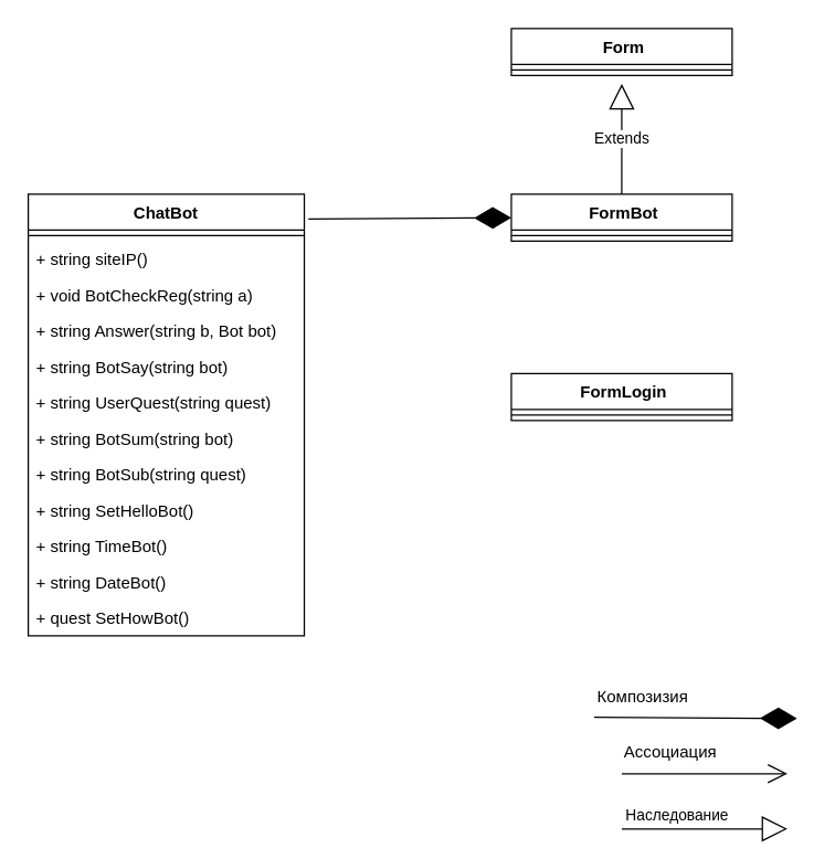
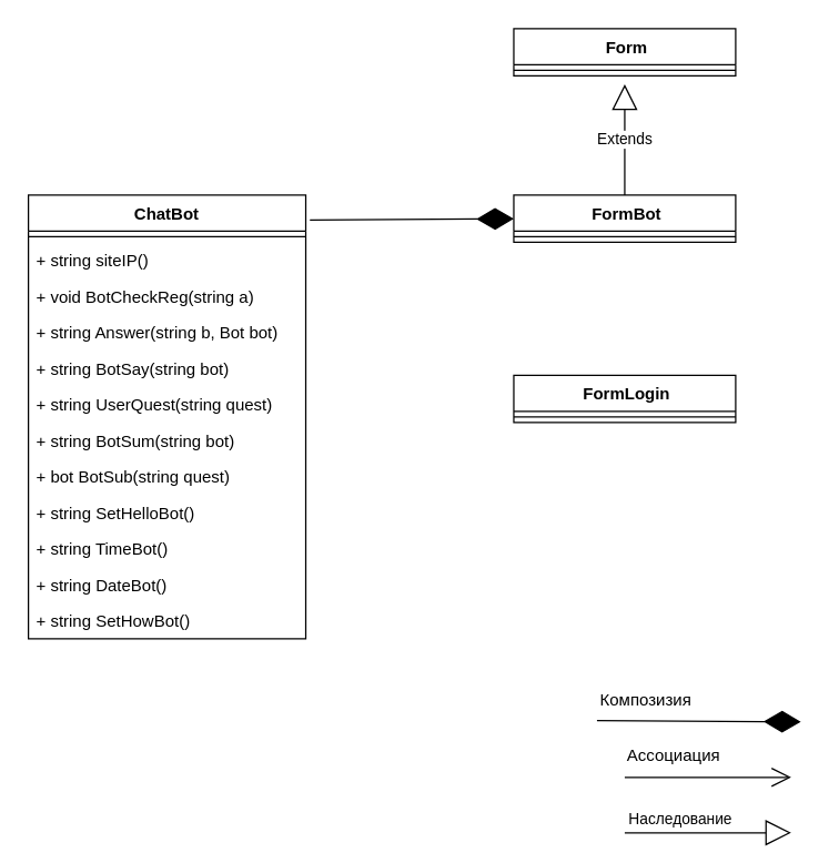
  <mxCell id="0" />
  <mxCell id="1" parent="0" />
  <mxCell id="2" value="ChatBot" style="swimlane;fontStyle=1;align=center;verticalAlign=top;childLayout=stackLayout;horizontal=1;startSize=26;horizontalStack=0;resizeParent=1;resizeParentMax=0;resizeLast=0;collapsible=1;marginBottom=0;" parent="1" vertex="1"><mxGeometry x="20" y="140" width="200" height="320" as="geometry" /></mxCell>
  <mxCell id="3" value="" style="line;strokeWidth=1;fillColor=none;align=left;verticalAlign=middle;spacingTop=-1;spacingLeft=3;spacingRight=3;rotatable=0;labelPosition=right;points=[];portConstraint=eastwest;strokeColor=inherit;" parent="2" vertex="1"><mxGeometry y="26" width="200" height="8" as="geometry" /></mxCell>
  <mxCell id="4" value="+ string siteIP()" style="text;strokeColor=none;fillColor=none;align=left;verticalAlign=top;spacingLeft=4;spacingRight=4;overflow=hidden;rotatable=0;points=[[0,0.5],[1,0.5]];portConstraint=eastwest;" parent="2" vertex="1"><mxGeometry y="34" width="200" height="26" as="geometry" /></mxCell>
  <mxCell id="5" value="+ void BotCheckReg(string a)" style="text;strokeColor=none;fillColor=none;align=left;verticalAlign=top;spacingLeft=4;spacingRight=4;overflow=hidden;rotatable=0;points=[[0,0.5],[1,0.5]];portConstraint=eastwest;" parent="2" vertex="1"><mxGeometry y="60" width="200" height="26" as="geometry" /></mxCell>
  <mxCell id="6" value="+ string Answer(string b, Bot bot)" style="text;strokeColor=none;fillColor=none;align=left;verticalAlign=top;spacingLeft=4;spacingRight=4;overflow=hidden;rotatable=0;points=[[0,0.5],[1,0.5]];portConstraint=eastwest;" parent="2" vertex="1"><mxGeometry y="86" width="200" height="26" as="geometry" /></mxCell>
  <mxCell id="7" value="+ string BotSay(string bot)" style="text;strokeColor=none;fillColor=none;align=left;verticalAlign=top;spacingLeft=4;spacingRight=4;overflow=hidden;rotatable=0;points=[[0,0.5],[1,0.5]];portConstraint=eastwest;" parent="2" vertex="1"><mxGeometry y="112" width="200" height="26" as="geometry" /></mxCell>
  <mxCell id="8" value="+ string UserQuest(string quest)" style="text;strokeColor=none;fillColor=none;align=left;verticalAlign=top;spacingLeft=4;spacingRight=4;overflow=hidden;rotatable=0;points=[[0,0.5],[1,0.5]];portConstraint=eastwest;" parent="2" vertex="1"><mxGeometry y="138" width="200" height="26" as="geometry" /></mxCell>
  <mxCell id="9" value="+ string BotSum(string bot)" style="text;strokeColor=none;fillColor=none;align=left;verticalAlign=top;spacingLeft=4;spacingRight=4;overflow=hidden;rotatable=0;points=[[0,0.5],[1,0.5]];portConstraint=eastwest;" parent="2" vertex="1"><mxGeometry y="164" width="200" height="26" as="geometry" /></mxCell>
- <mxCell id="10" value="+ string BotSub(string quest)" style="text;strokeColor=none;fillColor=none;align=left;verticalAlign=top;spacingLeft=4;spacingRight=4;overflow=hidden;rotatable=0;points=[[0,0.5],[1,0.5]];portConstraint=eastwest;" parent="2" vertex="1"><mxGeometry y="190" width="200" height="26" as="geometry" /></mxCell>
+ <mxCell id="10" value="+ bot BotSub(string quest)" style="text;strokeColor=none;fillColor=none;align=left;verticalAlign=top;spacingLeft=4;spacingRight=4;overflow=hidden;rotatable=0;points=[[0,0.5],[1,0.5]];portConstraint=eastwest;" parent="2" vertex="1"><mxGeometry y="190" width="200" height="26" as="geometry" /></mxCell>
  <mxCell id="11" value="+ string SetHelloBot()" style="text;strokeColor=none;fillColor=none;align=left;verticalAlign=top;spacingLeft=4;spacingRight=4;overflow=hidden;rotatable=0;points=[[0,0.5],[1,0.5]];portConstraint=eastwest;" parent="2" vertex="1"><mxGeometry y="216" width="200" height="26" as="geometry" /></mxCell>
  <mxCell id="12" value="+ string TimeBot()" style="text;strokeColor=none;fillColor=none;align=left;verticalAlign=top;spacingLeft=4;spacingRight=4;overflow=hidden;rotatable=0;points=[[0,0.5],[1,0.5]];portConstraint=eastwest;" parent="2" vertex="1"><mxGeometry y="242" width="200" height="26" as="geometry" /></mxCell>
  <mxCell id="13" value="+ string DateBot()" style="text;strokeColor=none;fillColor=none;align=left;verticalAlign=top;spacingLeft=4;spacingRight=4;overflow=hidden;rotatable=0;points=[[0,0.5],[1,0.5]];portConstraint=eastwest;" parent="2" vertex="1"><mxGeometry y="268" width="200" height="26" as="geometry" /></mxCell>
- <mxCell id="14" value="+ quest SetHowBot()" style="text;strokeColor=none;fillColor=none;align=left;verticalAlign=top;spacingLeft=4;spacingRight=4;overflow=hidden;rotatable=0;points=[[0,0.5],[1,0.5]];portConstraint=eastwest;" parent="2" vertex="1"><mxGeometry y="294" width="200" height="26" as="geometry" /></mxCell>
+ <mxCell id="14" value="+ string SetHowBot()" style="text;strokeColor=none;fillColor=none;align=left;verticalAlign=top;spacingLeft=4;spacingRight=4;overflow=hidden;rotatable=0;points=[[0,0.5],[1,0.5]];portConstraint=eastwest;" parent="2" vertex="1"><mxGeometry y="294" width="200" height="26" as="geometry" /></mxCell>
  <mxCell id="15" value=" FormBot" style="swimlane;fontStyle=1;align=center;verticalAlign=top;childLayout=stackLayout;horizontal=1;startSize=26;horizontalStack=0;resizeParent=1;resizeParentMax=0;resizeLast=0;collapsible=1;marginBottom=0;" parent="1" vertex="1"><mxGeometry x="370" y="140" width="160" height="34" as="geometry" /></mxCell>
  <mxCell id="16" value="" style="line;strokeWidth=1;fillColor=none;align=left;verticalAlign=middle;spacingTop=-1;spacingLeft=3;spacingRight=3;rotatable=0;labelPosition=right;points=[];portConstraint=eastwest;strokeColor=inherit;" parent="15" vertex="1"><mxGeometry y="26" width="160" height="8" as="geometry" /></mxCell>
  <mxCell id="17" value=" FormLogin" style="swimlane;fontStyle=1;align=center;verticalAlign=top;childLayout=stackLayout;horizontal=1;startSize=26;horizontalStack=0;resizeParent=1;resizeParentMax=0;resizeLast=0;collapsible=1;marginBottom=0;" parent="1" vertex="1"><mxGeometry x="370" y="270" width="160" height="34" as="geometry" /></mxCell>
  <mxCell id="18" value="" style="line;strokeWidth=1;fillColor=none;align=left;verticalAlign=middle;spacingTop=-1;spacingLeft=3;spacingRight=3;rotatable=0;labelPosition=right;points=[];portConstraint=eastwest;strokeColor=inherit;" parent="17" vertex="1"><mxGeometry y="26" width="160" height="8" as="geometry" /></mxCell>
  <mxCell id="19" value="" style="endArrow=diamondThin;endFill=1;endSize=24;html=1;rounded=0;exitX=1.015;exitY=0.056;exitDx=0;exitDy=0;exitPerimeter=0;" parent="1" source="2" edge="1"><mxGeometry width="160" relative="1" as="geometry"><mxPoint x="230" y="156.5" as="sourcePoint" /><mxPoint x="370" y="157" as="targetPoint" /></mxGeometry></mxCell>
  <mxCell id="20" value="" style="endArrow=diamondThin;endFill=1;endSize=24;html=1;rounded=0;exitX=0.111;exitY=0.967;exitDx=0;exitDy=0;exitPerimeter=0;" parent="1" source="21" edge="1"><mxGeometry width="160" relative="1" as="geometry"><mxPoint x="430" y="521" as="sourcePoint" /><mxPoint x="577" y="520" as="targetPoint" /></mxGeometry></mxCell>
  <mxCell id="21" value="Композизия" style="text;html=1;align=center;verticalAlign=middle;resizable=0;points=[];autosize=1;strokeColor=none;fillColor=none;" parent="1" vertex="1"><mxGeometry x="420" y="490" width="90" height="30" as="geometry" /></mxCell>
  <mxCell id="22" value="" style="endArrow=open;endFill=1;endSize=12;html=1;rounded=0;" parent="1" edge="1"><mxGeometry width="160" relative="1" as="geometry"><mxPoint x="450" y="560" as="sourcePoint" /><mxPoint x="570" y="560" as="targetPoint" /><Array as="points" /></mxGeometry></mxCell>
  <mxCell id="23" value="Ассоциация" style="text;html=1;align=center;verticalAlign=middle;resizable=0;points=[];autosize=1;strokeColor=none;fillColor=none;" parent="1" vertex="1"><mxGeometry x="440" y="530" width="90" height="30" as="geometry" /></mxCell>
  <mxCell id="24" value=" Form" style="swimlane;fontStyle=1;align=center;verticalAlign=top;childLayout=stackLayout;horizontal=1;startSize=26;horizontalStack=0;resizeParent=1;resizeParentMax=0;resizeLast=0;collapsible=1;marginBottom=0;" vertex="1" parent="1"><mxGeometry x="370" y="20" width="160" height="34" as="geometry" /></mxCell>
  <mxCell id="25" value="" style="line;strokeWidth=1;fillColor=none;align=left;verticalAlign=middle;spacingTop=-1;spacingLeft=3;spacingRight=3;rotatable=0;labelPosition=right;points=[];portConstraint=eastwest;strokeColor=inherit;" vertex="1" parent="24"><mxGeometry y="26" width="160" height="8" as="geometry" /></mxCell>
  <mxCell id="26" value="Extends" style="endArrow=block;endSize=16;endFill=0;html=1;rounded=0;exitX=0.5;exitY=0;exitDx=0;exitDy=0;" edge="1" parent="24" source="15"><mxGeometry width="160" relative="1" as="geometry"><mxPoint x="-80" y="29.5" as="sourcePoint" /><mxPoint x="80" y="40" as="targetPoint" /></mxGeometry></mxCell>
  <mxCell id="27" value="Наследование" style="endArrow=block;endSize=16;endFill=0;html=1;rounded=0;" edge="1" parent="1"><mxGeometry x="-0.333" y="10" width="160" relative="1" as="geometry"><mxPoint x="450" y="600" as="sourcePoint" /><mxPoint x="570" y="600" as="targetPoint" /><Array as="points"><mxPoint x="500" y="600" /></Array><mxPoint as="offset" /></mxGeometry></mxCell>
